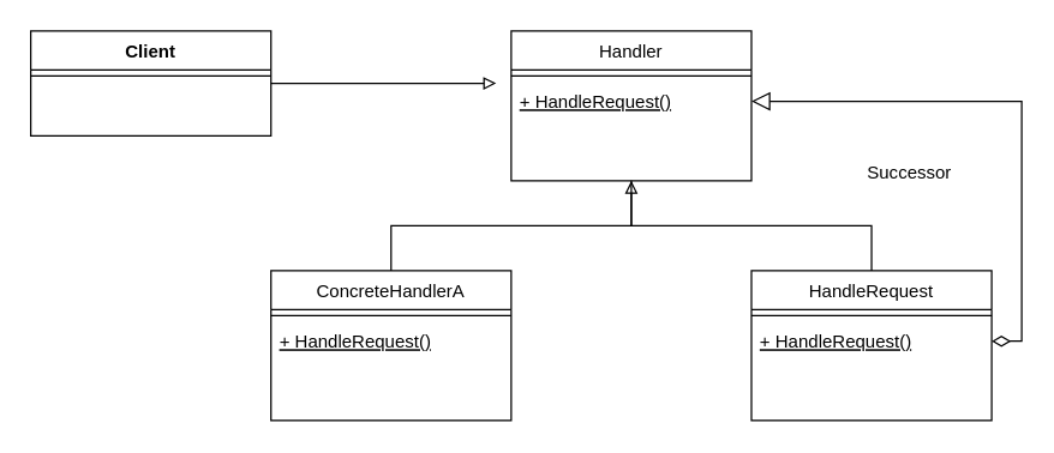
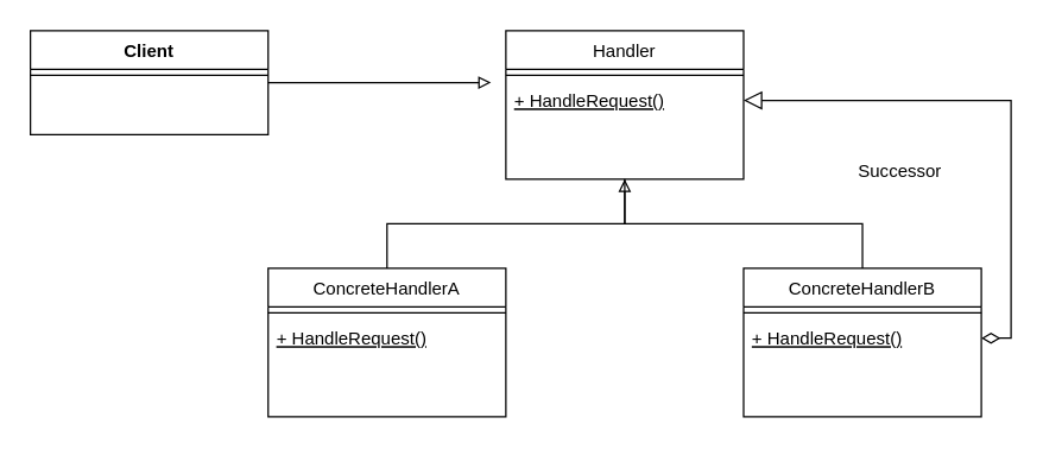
  <mxCell id="0" />
  <mxCell id="1" parent="0" />
  <mxCell id="2" style="edgeStyle=orthogonalEdgeStyle;rounded=0;orthogonalLoop=1;jettySize=auto;html=1;endArrow=block;endFill=0;" edge="1" parent="1" source="16"><mxGeometry relative="1" as="geometry"><mxPoint x="330" y="55" as="targetPoint" /></mxGeometry></mxCell>
  <mxCell id="3" style="edgeStyle=orthogonalEdgeStyle;rounded=0;orthogonalLoop=1;jettySize=auto;html=1;entryX=0.5;entryY=1;entryDx=0;entryDy=0;endArrow=none;endFill=0;" edge="1" parent="1" source="10" target="7"><mxGeometry relative="1" as="geometry" /></mxCell>
  <mxCell id="4" style="edgeStyle=orthogonalEdgeStyle;rounded=0;orthogonalLoop=1;jettySize=auto;html=1;endArrow=block;endFill=0;" edge="1" parent="1" source="13"><mxGeometry relative="1" as="geometry"><mxPoint x="420" y="120" as="targetPoint" /><Array as="points"><mxPoint x="580" y="150" /><mxPoint x="420" y="150" /></Array></mxGeometry></mxCell>
  <mxCell id="5" style="edgeStyle=orthogonalEdgeStyle;rounded=0;orthogonalLoop=1;jettySize=auto;html=1;entryX=1;entryY=0.5;entryDx=0;entryDy=0;endArrow=block;endFill=0;startArrow=diamondThin;startFill=0;endSize=10;startSize=10;" edge="1" parent="1" source="15" target="9"><mxGeometry relative="1" as="geometry"><Array as="points"><mxPoint x="680" y="227" /><mxPoint x="680" y="67" /></Array></mxGeometry></mxCell>
  <mxCell id="6" value="Successor" style="text;html=1;align=center;verticalAlign=middle;resizable=0;points=[];autosize=1;" vertex="1" parent="1"><mxGeometry x="570" y="105" width="70" height="20" as="geometry" /></mxCell>
  <mxCell id="7" value="Handler" style="swimlane;fontStyle=0;align=center;verticalAlign=top;childLayout=stackLayout;horizontal=1;startSize=26;horizontalStack=0;resizeParent=1;resizeLast=0;collapsible=1;marginBottom=0;rounded=0;shadow=0;strokeWidth=1;" vertex="1" parent="1"><mxGeometry x="340" y="20" width="160" height="100" as="geometry"><mxRectangle x="130" y="380" width="160" height="26" as="alternateBounds" /></mxGeometry></mxCell>
  <mxCell id="8" value="" style="line;html=1;strokeWidth=1;align=left;verticalAlign=middle;spacingTop=-1;spacingLeft=3;spacingRight=3;rotatable=0;labelPosition=right;points=[];portConstraint=eastwest;" vertex="1" parent="7"><mxGeometry y="26" width="160" height="8" as="geometry" /></mxCell>
  <mxCell id="9" value="+ HandleRequest()" style="text;align=left;verticalAlign=top;spacingLeft=4;spacingRight=4;overflow=hidden;rotatable=0;points=[[0,0.5],[1,0.5]];portConstraint=eastwest;fontStyle=4" vertex="1" parent="7"><mxGeometry y="34" width="160" height="26" as="geometry" /></mxCell>
  <mxCell id="10" value="ConcreteHandlerA" style="swimlane;fontStyle=0;align=center;verticalAlign=top;childLayout=stackLayout;horizontal=1;startSize=26;horizontalStack=0;resizeParent=1;resizeLast=0;collapsible=1;marginBottom=0;rounded=0;shadow=0;strokeWidth=1;" vertex="1" parent="1"><mxGeometry x="180" y="180" width="160" height="100" as="geometry"><mxRectangle x="130" y="380" width="160" height="26" as="alternateBounds" /></mxGeometry></mxCell>
  <mxCell id="11" value="" style="line;html=1;strokeWidth=1;align=left;verticalAlign=middle;spacingTop=-1;spacingLeft=3;spacingRight=3;rotatable=0;labelPosition=right;points=[];portConstraint=eastwest;" vertex="1" parent="10"><mxGeometry y="26" width="160" height="8" as="geometry" /></mxCell>
  <mxCell id="12" value="+ HandleRequest()" style="text;align=left;verticalAlign=top;spacingLeft=4;spacingRight=4;overflow=hidden;rotatable=0;points=[[0,0.5],[1,0.5]];portConstraint=eastwest;fontStyle=4" vertex="1" parent="10"><mxGeometry y="34" width="160" height="26" as="geometry" /></mxCell>
- <mxCell id="13" value="HandleRequest" style="swimlane;fontStyle=0;align=center;verticalAlign=top;childLayout=stackLayout;horizontal=1;startSize=26;horizontalStack=0;resizeParent=1;resizeLast=0;collapsible=1;marginBottom=0;rounded=0;shadow=0;strokeWidth=1;" vertex="1" parent="1"><mxGeometry x="500" y="180" width="160" height="100" as="geometry"><mxRectangle x="130" y="380" width="160" height="26" as="alternateBounds" /></mxGeometry></mxCell>
+ <mxCell id="13" value="ConcreteHandlerB" style="swimlane;fontStyle=0;align=center;verticalAlign=top;childLayout=stackLayout;horizontal=1;startSize=26;horizontalStack=0;resizeParent=1;resizeLast=0;collapsible=1;marginBottom=0;rounded=0;shadow=0;strokeWidth=1;" vertex="1" parent="1"><mxGeometry x="500" y="180" width="160" height="100" as="geometry"><mxRectangle x="130" y="380" width="160" height="26" as="alternateBounds" /></mxGeometry></mxCell>
  <mxCell id="14" value="" style="line;html=1;strokeWidth=1;align=left;verticalAlign=middle;spacingTop=-1;spacingLeft=3;spacingRight=3;rotatable=0;labelPosition=right;points=[];portConstraint=eastwest;" vertex="1" parent="13"><mxGeometry y="26" width="160" height="8" as="geometry" /></mxCell>
  <mxCell id="15" value="+ HandleRequest()" style="text;align=left;verticalAlign=top;spacingLeft=4;spacingRight=4;overflow=hidden;rotatable=0;points=[[0,0.5],[1,0.5]];portConstraint=eastwest;fontStyle=4" vertex="1" parent="13"><mxGeometry y="34" width="160" height="26" as="geometry" /></mxCell>
  <mxCell id="16" value="Client" style="swimlane;fontStyle=1;align=center;verticalAlign=top;childLayout=stackLayout;horizontal=1;startSize=26;horizontalStack=0;resizeParent=1;resizeLast=0;collapsible=1;marginBottom=0;rounded=0;shadow=0;strokeWidth=1;" vertex="1" parent="1"><mxGeometry x="20" y="20" width="160" height="70" as="geometry"><mxRectangle x="340" y="380" width="170" height="26" as="alternateBounds" /></mxGeometry></mxCell>
  <mxCell id="17" value="" style="line;html=1;strokeWidth=1;align=left;verticalAlign=middle;spacingTop=-1;spacingLeft=3;spacingRight=3;rotatable=0;labelPosition=right;points=[];portConstraint=eastwest;" vertex="1" parent="16"><mxGeometry y="26" width="160" height="8" as="geometry" /></mxCell>
